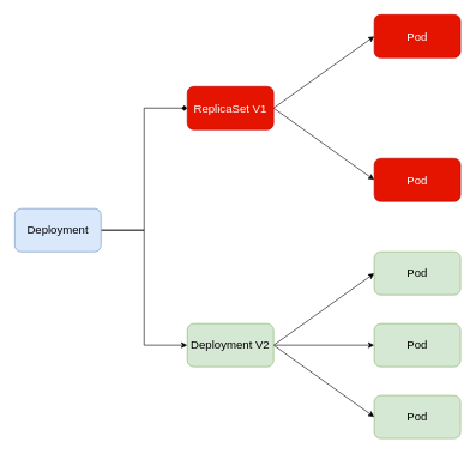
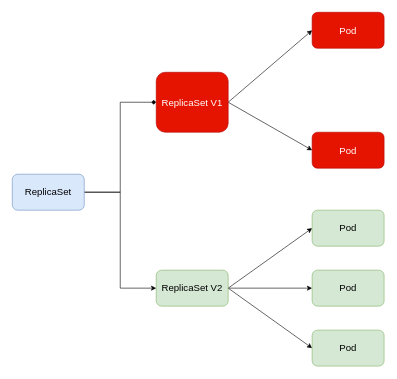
  <mxCell id="0" />
  <mxCell id="1" parent="0" />
  <mxCell id="2" style="edgeStyle=orthogonalEdgeStyle;rounded=0;orthogonalLoop=1;jettySize=auto;html=1;exitX=1;exitY=0.5;exitDx=0;exitDy=0;entryX=0;entryY=0.5;entryDx=0;entryDy=0;fontSize=16;fontColor=#7EA6E0;endArrow=diamond;" edge="1" parent="1" source="4" target="7"><mxGeometry relative="1" as="geometry" /></mxCell>
  <mxCell id="3" style="edgeStyle=orthogonalEdgeStyle;rounded=0;orthogonalLoop=1;jettySize=auto;html=1;exitX=1;exitY=0.5;exitDx=0;exitDy=0;entryX=0;entryY=0.5;entryDx=0;entryDy=0;fontSize=16;fontColor=#7EA6E0;" edge="1" parent="1" source="4" target="11"><mxGeometry relative="1" as="geometry" /></mxCell>
- <mxCell id="4" value="Deployment" style="rounded=1;whiteSpace=wrap;html=1;fontSize=16;labelBackgroundColor=none;fillColor=#dae8fc;strokeColor=#6c8ebf;" vertex="1" parent="1"><mxGeometry x="20" y="290" width="120" height="60" as="geometry" /></mxCell>
+ <mxCell id="4" value="ReplicaSet" style="rounded=1;whiteSpace=wrap;html=1;fontSize=16;labelBackgroundColor=none;fillColor=#dae8fc;strokeColor=#6c8ebf;" vertex="1" parent="1"><mxGeometry x="20" y="290" width="120" height="60" as="geometry" /></mxCell>
  <mxCell id="5" style="edgeStyle=none;rounded=0;orthogonalLoop=1;jettySize=auto;html=1;exitX=1;exitY=0.5;exitDx=0;exitDy=0;entryX=0;entryY=0.5;entryDx=0;entryDy=0;fontSize=16;fontColor=#7EA6E0;" edge="1" parent="1" source="7" target="12"><mxGeometry relative="1" as="geometry" /></mxCell>
  <mxCell id="6" style="edgeStyle=none;rounded=0;orthogonalLoop=1;jettySize=auto;html=1;exitX=1;exitY=0.5;exitDx=0;exitDy=0;entryX=0;entryY=0.5;entryDx=0;entryDy=0;fontSize=16;fontColor=#7EA6E0;" edge="1" parent="1" source="7" target="13"><mxGeometry relative="1" as="geometry" /></mxCell>
- <mxCell id="7" value="ReplicaSet V1" style="rounded=1;whiteSpace=wrap;html=1;fontSize=16;fillColor=#e51400;strokeColor=#B20000;fontColor=#ffffff;" vertex="1" parent="1"><mxGeometry x="260" y="120" width="120" height="60" as="geometry" /></mxCell>
+ <mxCell id="7" value="ReplicaSet V1" style="rounded=1;whiteSpace=wrap;html=1;fontSize=16;fillColor=#e51400;strokeColor=#B20000;fontColor=#ffffff;" vertex="1" parent="1"><mxGeometry x="260" y="120" width="120" height="100" as="geometry" /></mxCell>
  <mxCell id="8" style="edgeStyle=none;rounded=0;orthogonalLoop=1;jettySize=auto;html=1;exitX=1;exitY=0.5;exitDx=0;exitDy=0;entryX=0;entryY=0.5;entryDx=0;entryDy=0;fontSize=16;fontColor=#7EA6E0;" edge="1" parent="1" source="11" target="14"><mxGeometry relative="1" as="geometry" /></mxCell>
  <mxCell id="9" style="edgeStyle=none;rounded=0;orthogonalLoop=1;jettySize=auto;html=1;exitX=1;exitY=0.5;exitDx=0;exitDy=0;entryX=0;entryY=0.5;entryDx=0;entryDy=0;fontSize=16;fontColor=#7EA6E0;" edge="1" parent="1" source="11" target="16"><mxGeometry relative="1" as="geometry" /></mxCell>
  <mxCell id="10" style="edgeStyle=none;rounded=0;orthogonalLoop=1;jettySize=auto;html=1;exitX=1;exitY=0.5;exitDx=0;exitDy=0;entryX=0;entryY=0.5;entryDx=0;entryDy=0;fontSize=16;fontColor=#7EA6E0;" edge="1" parent="1" source="11" target="15"><mxGeometry relative="1" as="geometry" /></mxCell>
- <mxCell id="11" value="Deployment V2" style="rounded=1;whiteSpace=wrap;html=1;fontSize=16;fillColor=#d5e8d4;strokeColor=#82b366;" vertex="1" parent="1"><mxGeometry x="260" y="450" width="120" height="60" as="geometry" /></mxCell>
+ <mxCell id="11" value="ReplicaSet V2" style="rounded=1;whiteSpace=wrap;html=1;fontSize=16;fillColor=#d5e8d4;strokeColor=#82b366;" vertex="1" parent="1"><mxGeometry x="260" y="450" width="120" height="60" as="geometry" /></mxCell>
  <mxCell id="12" value="Pod" style="rounded=1;whiteSpace=wrap;html=1;fontSize=16;fillColor=#e51400;strokeColor=#B20000;fontColor=#ffffff;" vertex="1" parent="1"><mxGeometry x="520" y="20" width="120" height="60" as="geometry" /></mxCell>
  <mxCell id="13" value="Pod" style="rounded=1;whiteSpace=wrap;html=1;fontSize=16;fillColor=#e51400;strokeColor=#B20000;fontColor=#ffffff;" vertex="1" parent="1"><mxGeometry x="520" y="220" width="120" height="60" as="geometry" /></mxCell>
  <mxCell id="14" value="Pod" style="rounded=1;whiteSpace=wrap;html=1;fontSize=16;fillColor=#d5e8d4;strokeColor=#82b366;" vertex="1" parent="1"><mxGeometry x="520" y="350" width="120" height="60" as="geometry" /></mxCell>
  <mxCell id="15" value="Pod" style="rounded=1;whiteSpace=wrap;html=1;fontSize=16;fillColor=#d5e8d4;strokeColor=#82b366;" vertex="1" parent="1"><mxGeometry x="520" y="550" width="120" height="60" as="geometry" /></mxCell>
  <mxCell id="16" value="Pod" style="rounded=1;whiteSpace=wrap;html=1;fontSize=16;fillColor=#d5e8d4;strokeColor=#82b366;" vertex="1" parent="1"><mxGeometry x="520" y="450" width="120" height="60" as="geometry" /></mxCell>
